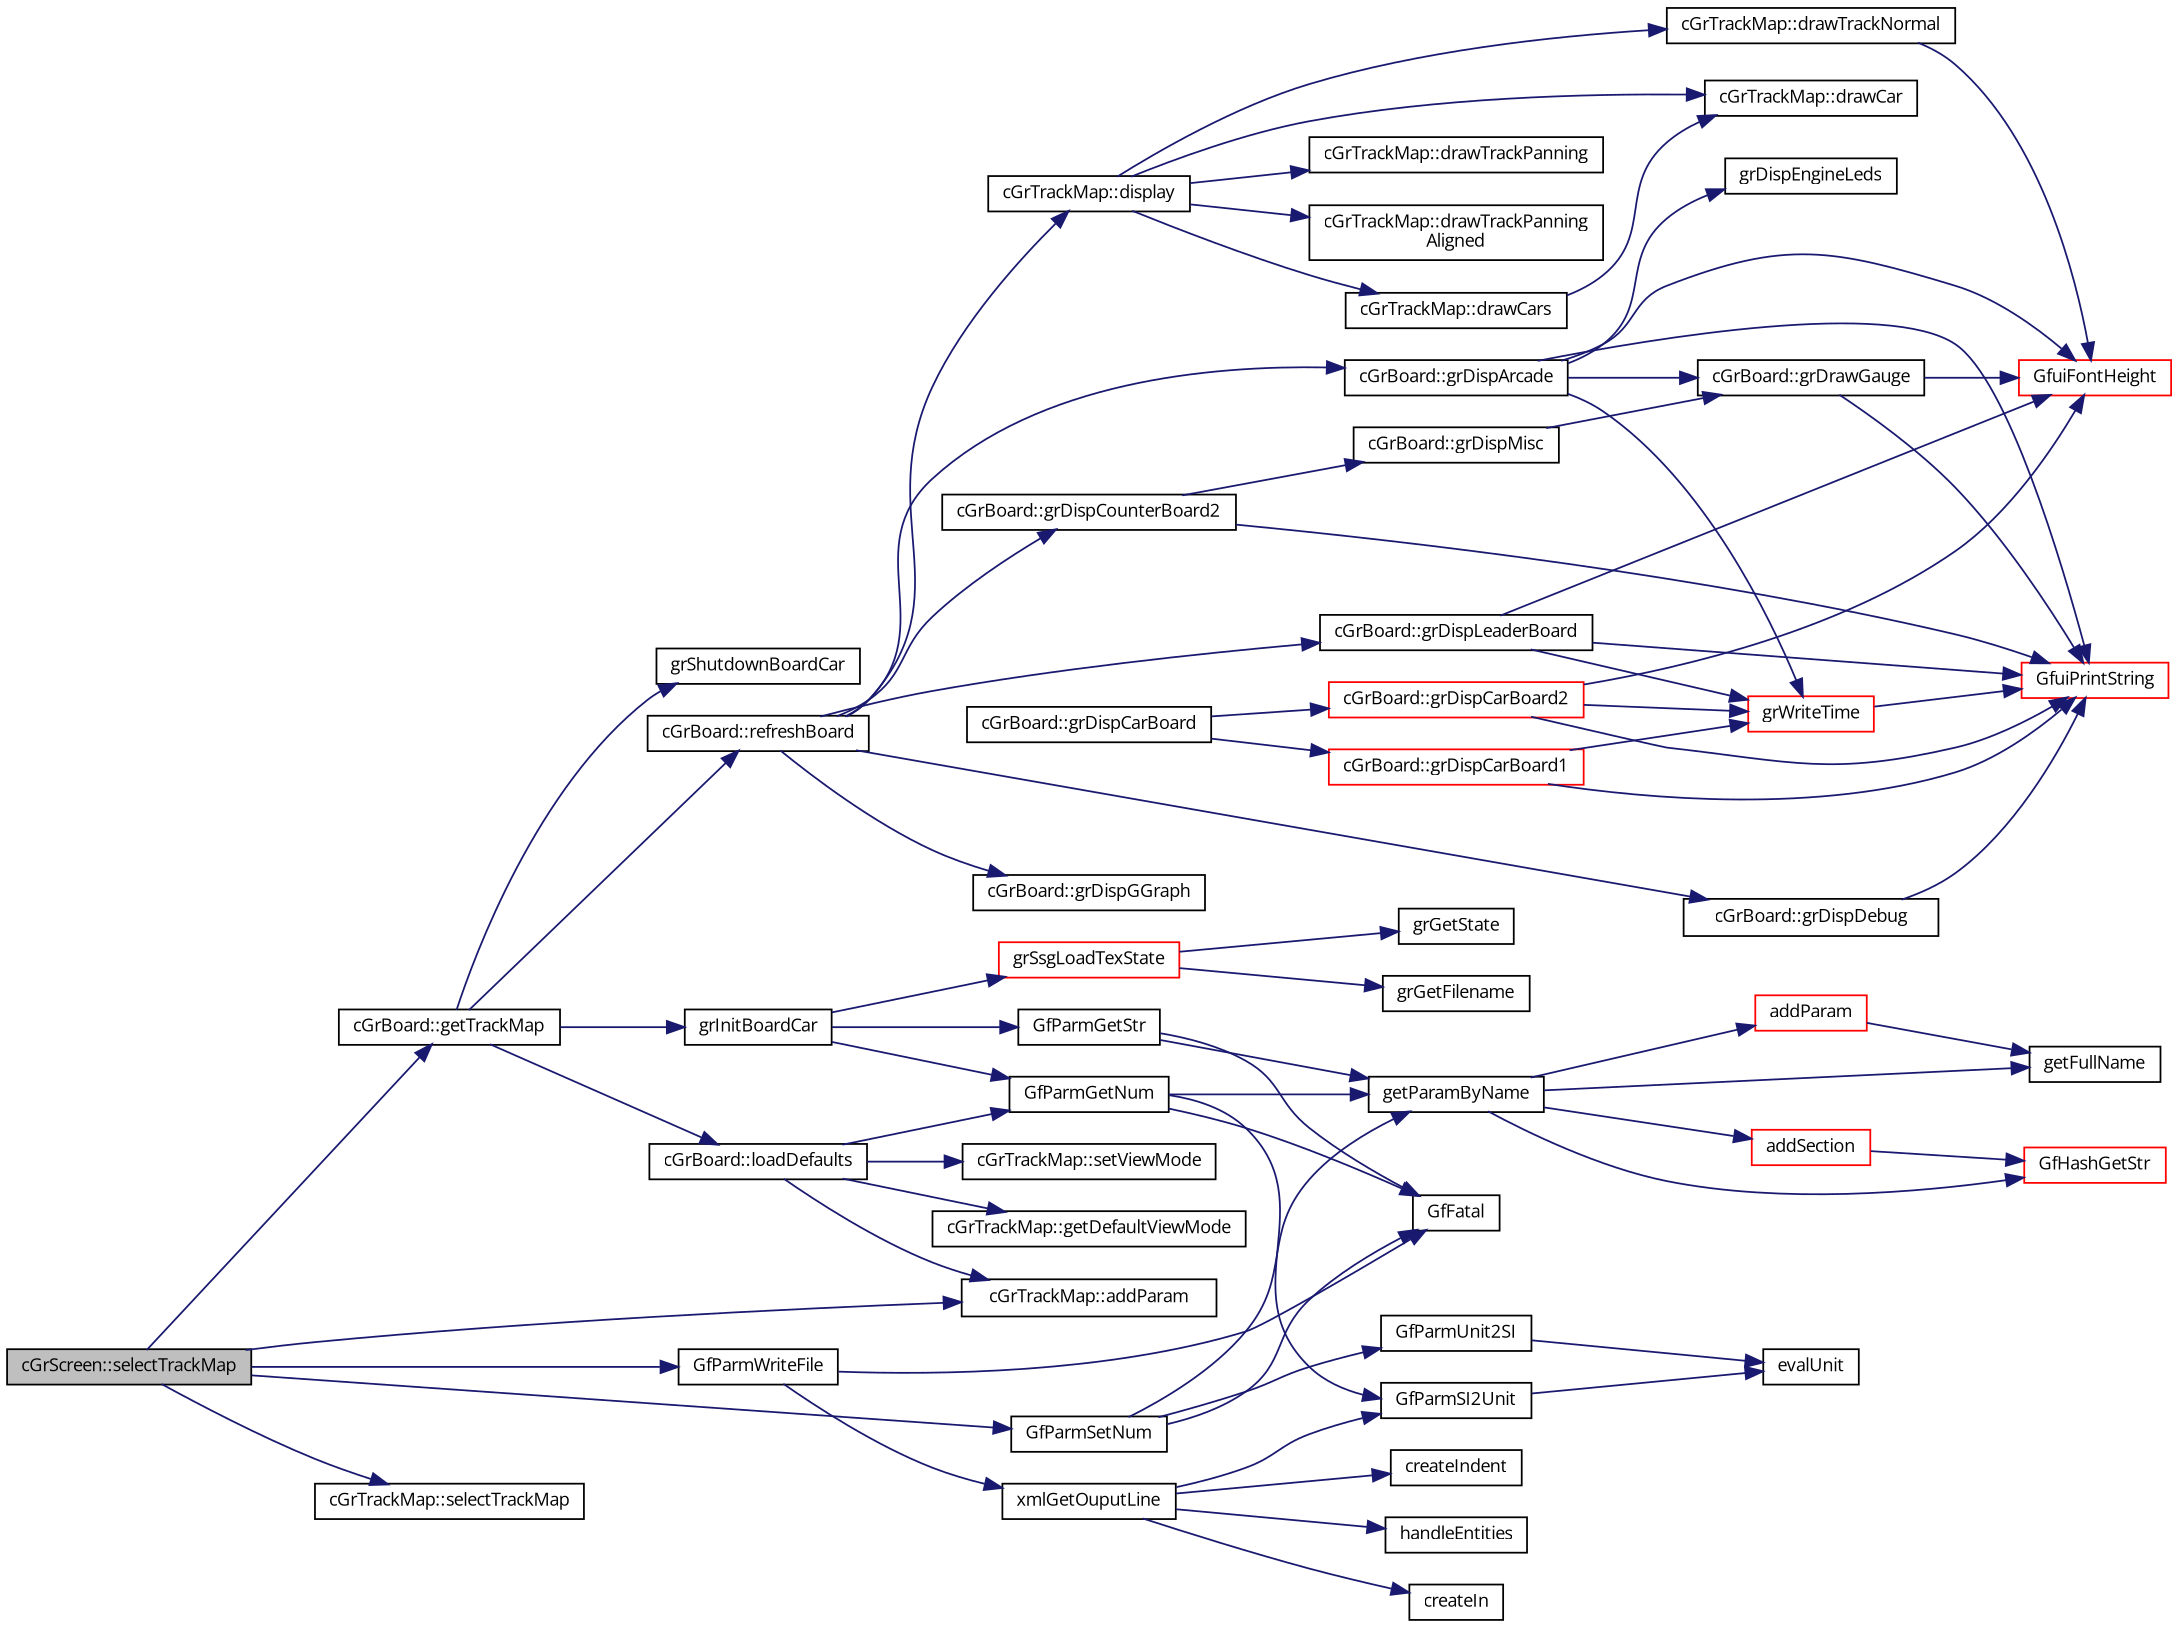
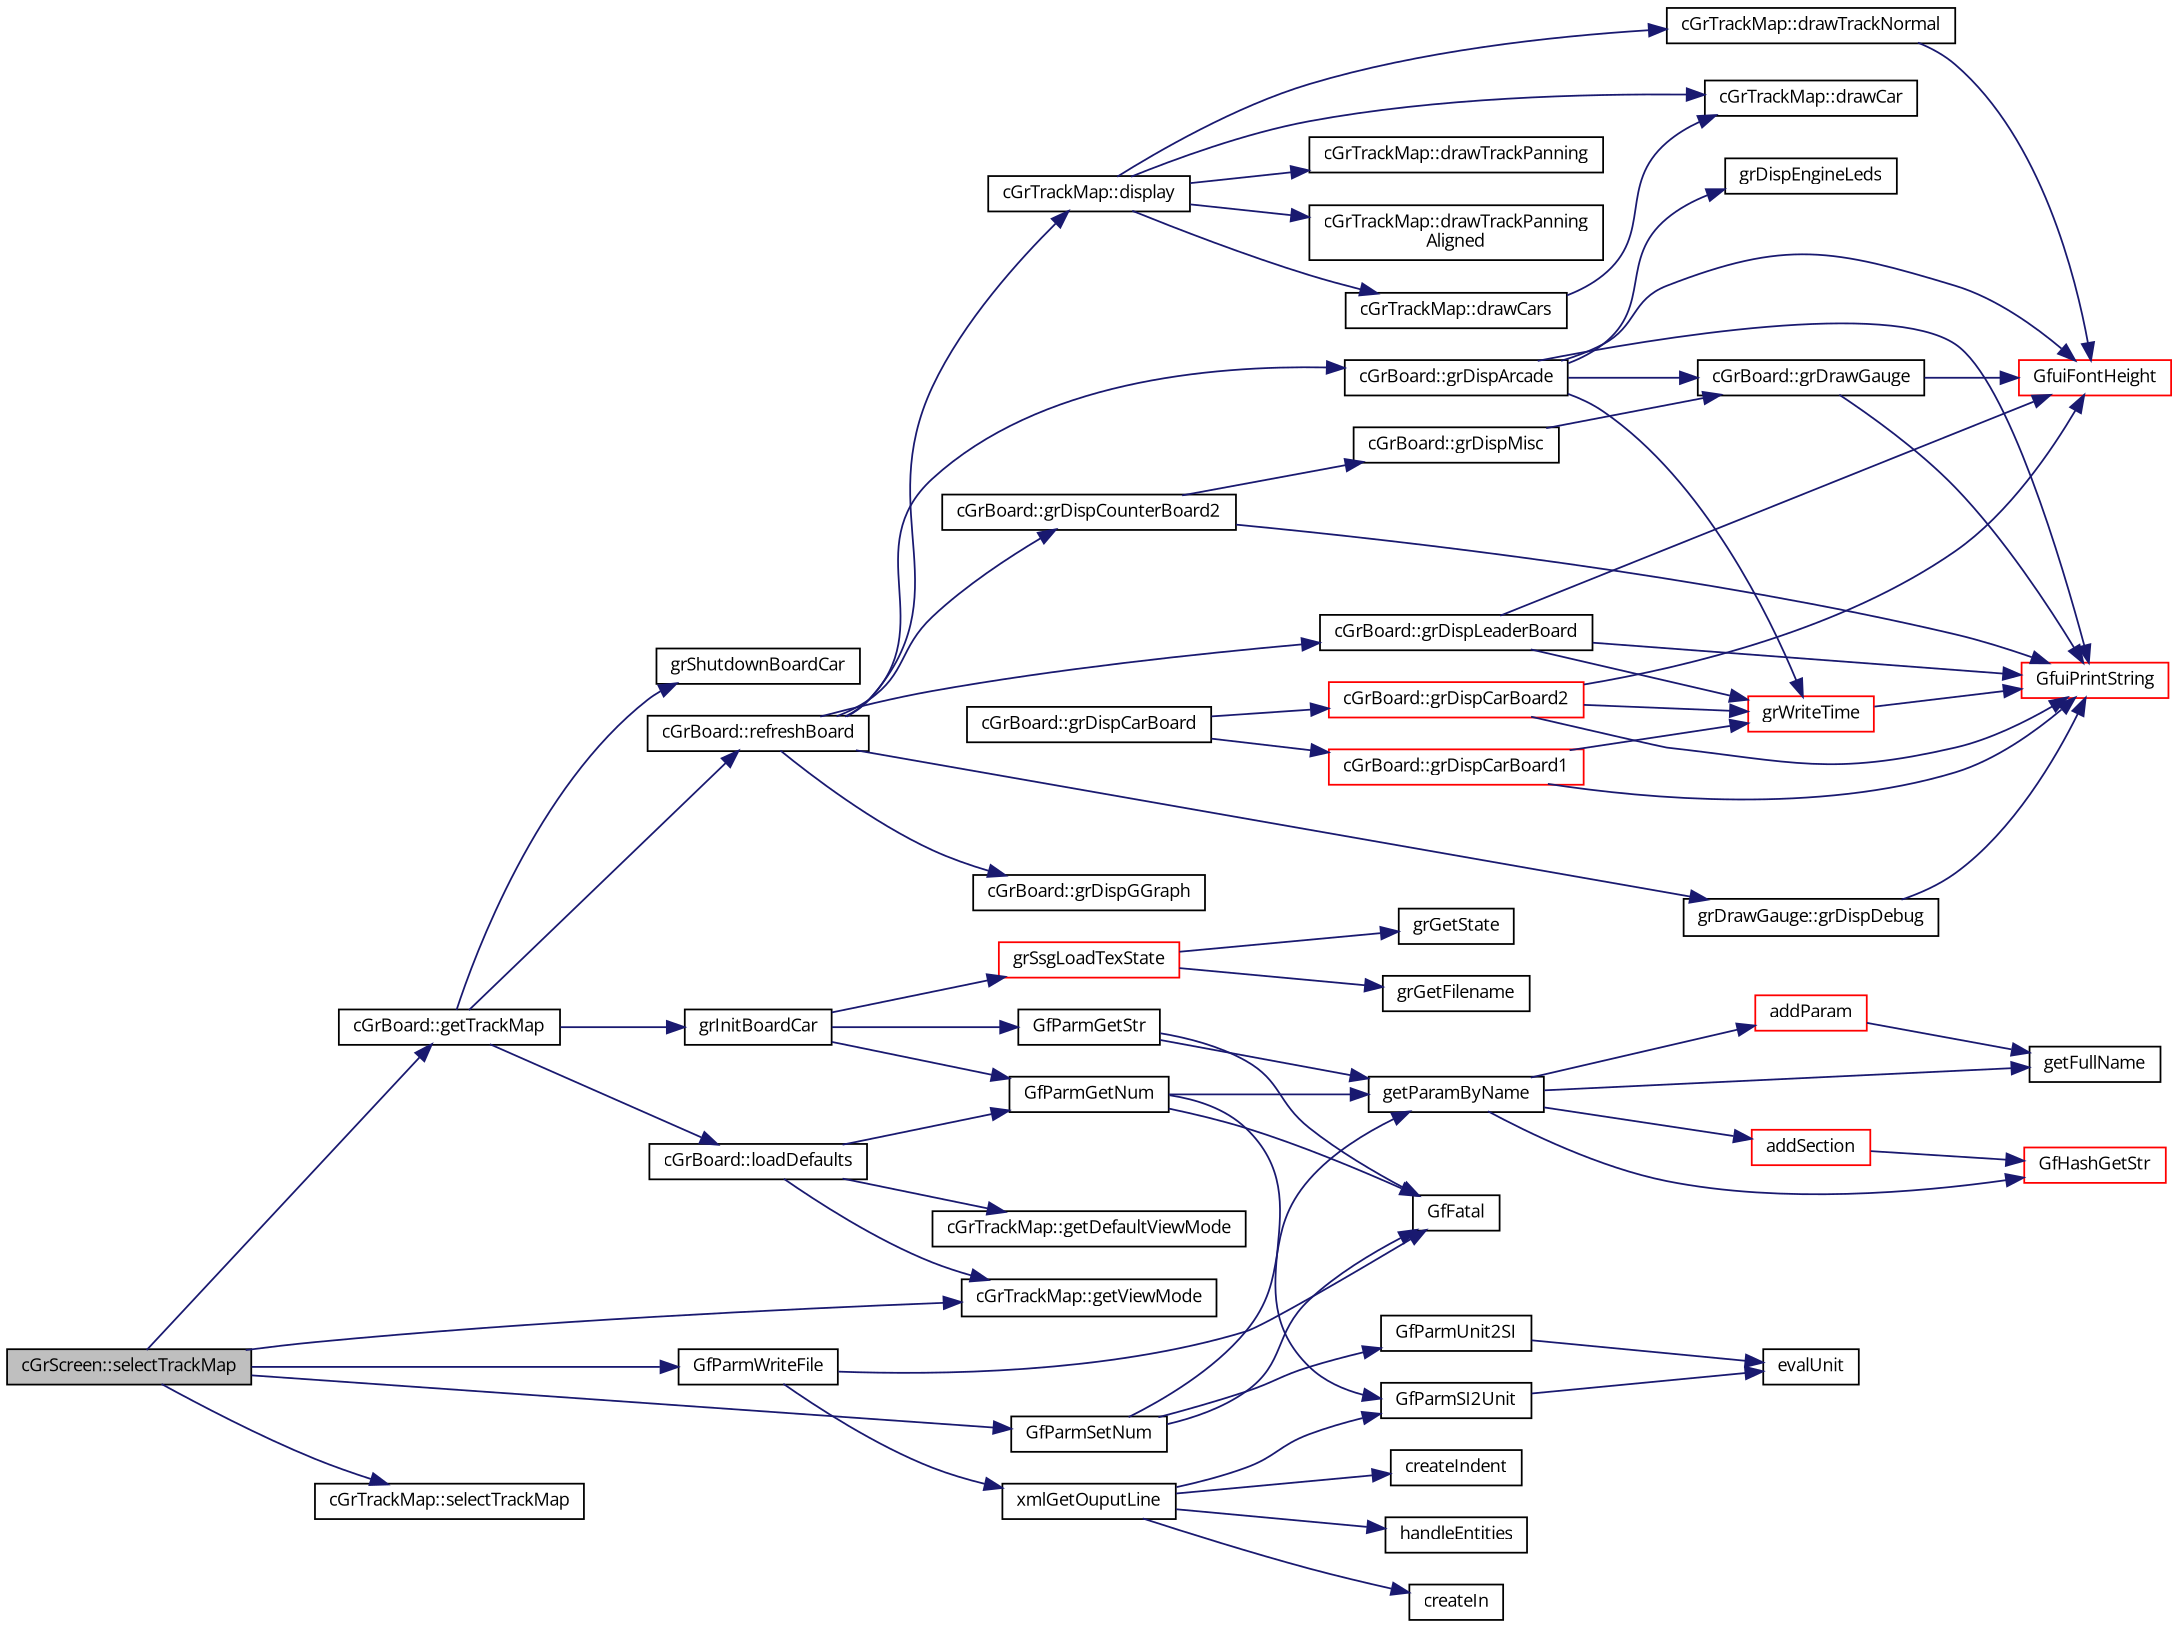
  digraph {
    fontname="Open Sans"
    rankdir=LR
    node [color=black fillcolor=white fontname="Open Sans" fontsize=10 shape=record style=filled]
    edge [color=midnightblue fontname="Open Sans" fontsize=10 labelfontname=Helvetica labelfontsize=10 style=solid]
    n1 [fillcolor=grey75 fontcolor=black height=0.2 label="cGrScreen::selectTrackMap" width=0.4]
    n2 [height=0.2 label="cGrBoard::getTrackMap" width=0.4]
-   n3 [height=0.2 label="cGrTrackMap::addParam" width=0.4]
+   n3 [height=0.2 label="cGrTrackMap::getViewMode" width=0.4]
    n4 [height=0.2 label="cGrTrackMap::selectTrackMap" width=0.4]
    n5 [height=0.2 label=GfParmSetNum width=0.4]
    n6 [height=0.2 label=GfParmWriteFile width=0.4]
    n7 [height=0.2 label="cGrBoard::refreshBoard" width=0.4]
    n8 [height=0.2 label="cGrBoard::loadDefaults" width=0.4]
    n9 [height=0.2 label=grInitBoardCar width=0.4]
    n10 [height=0.2 label=grShutdownBoardCar width=0.4]
    n11 [height=0.2 label=GfFatal width=0.4]
    n12 [height=0.2 label=getParamByName width=0.4]
    n13 [height=0.2 label=GfParmUnit2SI width=0.4]
    n14 [height=0.2 label=xmlGetOuputLine width=0.4]
    n15 [height=0.2 label="cGrBoard::grDispArcade" width=0.4]
-   n16 [height=0.2 label="cGrBoard::grDispDebug" width=0.4]
+   n16 [height=0.2 label="grDrawGauge::grDispDebug" width=0.4]
    n17 [height=0.2 label="cGrBoard::grDispGGraph" width=0.4]
    n18 [height=0.2 label="cGrBoard::grDispLeaderBoard" width=0.4]
    n19 [height=0.2 label="cGrBoard::grDispCounterBoard2" width=0.4]
    n20 [height=0.2 label="cGrTrackMap::display" width=0.4]
    n21 [height=0.2 label=GfParmGetNum width=0.4]
-   n22 [height=0.2 label="cGrTrackMap::setViewMode" width=0.4]
    n23 [height=0.2 label="cGrTrackMap::getDefaultViewMode" width=0.4]
    n24 [height=0.2 label=GfParmGetStr width=0.4]
    n25 [color=red height=0.2 label=grSsgLoadTexState width=0.4]
    n26 [color=red height=0.2 label=GfuiFontHeight width=0.4]
    n27 [color=red height=0.2 label=GfuiPrintString width=0.4]
    n28 [color=red height=0.2 label=grWriteTime width=0.4]
    n29 [height=0.2 label="cGrBoard::grDrawGauge" width=0.4]
    n30 [height=0.2 label=grDispEngineLeds width=0.4]
    n31 [height=0.2 label="cGrBoard::grDispCarBoard" width=0.4]
    n32 [color=red height=0.2 label="cGrBoard::grDispCarBoard1" width=0.4]
    n33 [color=red height=0.2 label="cGrBoard::grDispCarBoard2" width=0.4]
    n34 [height=0.2 label="cGrBoard::grDispMisc" width=0.4]
    n35 [height=0.2 label="cGrTrackMap::drawTrackNormal" width=0.4]
    n36 [height=0.2 label="cGrTrackMap::drawTrackPanning" width=0.4]
    n37 [height=0.2 label="cGrTrackMap::drawTrackPanning\lAligned" width=0.4]
    n38 [height=0.2 label="cGrTrackMap::drawCars" width=0.4]
    n39 [height=0.2 label="cGrTrackMap::drawCar" width=0.4]
    n40 [height=0.2 label=GfParmSI2Unit width=0.4]
    n41 [height=0.2 label=getFullName width=0.4]
    n42 [color=red height=0.2 label=GfHashGetStr width=0.4]
    n43 [color=red height=0.2 label=addSection width=0.4]
    n44 [color=red height=0.2 label=addParam width=0.4]
    n45 [height=0.2 label=evalUnit width=0.4]
    n46 [height=0.2 label=grGetFilename width=0.4]
    n47 [height=0.2 label=grGetState width=0.4]
    n48 [height=0.2 label=createIndent width=0.4]
    n49 [height=0.2 label=handleEntities width=0.4]
    n50 [height=0.2 label=createIn width=0.4]
    n1 -> n2
    n1 -> n3
    n1 -> n4
    n1 -> n5
    n1 -> n6
    n2 -> n7
    n2 -> n8
    n2 -> n9
    n2 -> n10
    n5 -> n11
    n5 -> n12
    n5 -> n13
    n6 -> n11
    n6 -> n14
    n7 -> n15
    n7 -> n16
    n7 -> n17
    n7 -> n18
    n7 -> n19
    n7 -> n20
    n8 -> n3
    n8 -> n21
-   n8 -> n22
    n8 -> n23
    n9 -> n21
    n9 -> n24
    n9 -> n25
    n12 -> n41
    n12 -> n42
    n12 -> n43
    n12 -> n44
    n13 -> n45
    n14 -> n40
    n14 -> n48
    n14 -> n49
    n14 -> n50
    n15 -> n26
    n15 -> n27
    n15 -> n28
    n15 -> n29
    n15 -> n30
    n16 -> n27
    n18 -> n26
    n18 -> n27
    n18 -> n28
    n19 -> n27
    n19 -> n34
    n20 -> n35
    n20 -> n36
    n20 -> n37
    n20 -> n38
    n20 -> n39
    n21 -> n11
    n21 -> n12
    n21 -> n40
    n24 -> n11
    n24 -> n12
    n25 -> n46
    n25 -> n47
    n28 -> n27
    n29 -> n26
    n29 -> n27
    n31 -> n32
    n31 -> n33
    n32 -> n27
    n32 -> n28
    n33 -> n26
    n33 -> n27
    n33 -> n28
    n34 -> n29
    n35 -> n26
    n38 -> n39
    n40 -> n45
    n43 -> n42
    n44 -> n41
  }
